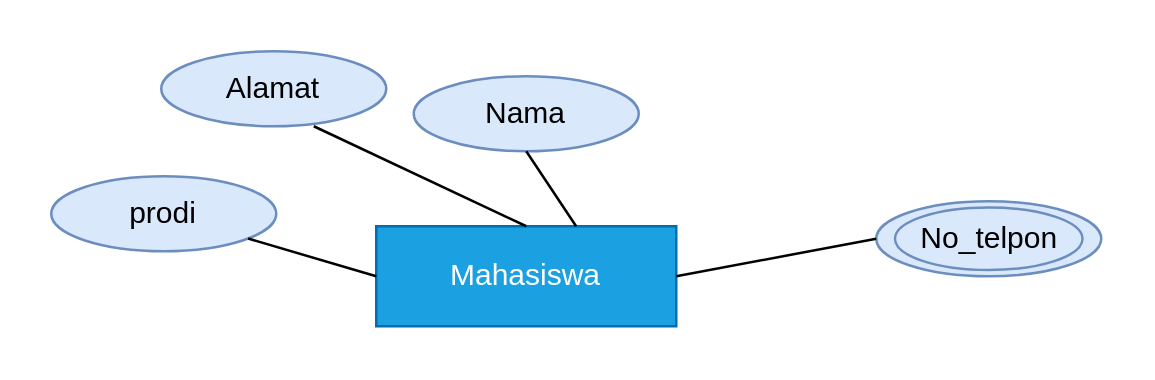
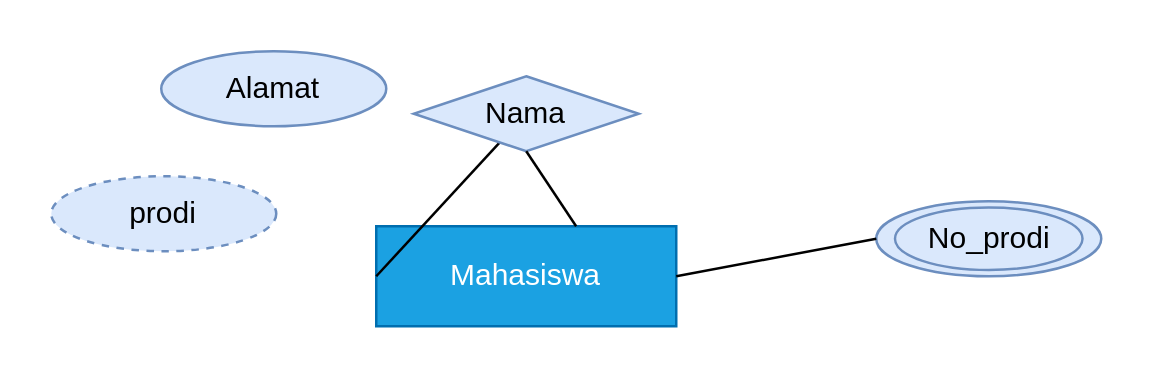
  <mxCell id="0" />
  <mxCell id="1" parent="0" />
  <mxCell id="2" value="Mahasiswa" style="rounded=0;whiteSpace=wrap;html=1;fillColor=#1ba1e2;strokeColor=#006EAF;fontColor=#ffffff;" parent="1" vertex="1"><mxGeometry x="150" y="90" width="120" height="40" as="geometry" /></mxCell>
- <mxCell id="3" value="prodi" style="ellipse;whiteSpace=wrap;html=1;fillColor=#dae8fc;strokeColor=#6c8ebf;" parent="1" vertex="1"><mxGeometry x="20" y="70" width="90" height="30" as="geometry" /></mxCell>
+ <mxCell id="3" value="prodi" style="ellipse;whiteSpace=wrap;html=1;fillColor=#dae8fc;strokeColor=#6c8ebf;dashed=1;" parent="1" vertex="1"><mxGeometry x="20" y="70" width="90" height="30" as="geometry" /></mxCell>
  <mxCell id="4" value="Alamat" style="ellipse;whiteSpace=wrap;html=1;fillColor=#dae8fc;strokeColor=#6c8ebf;" parent="1" vertex="1"><mxGeometry x="64" y="20" width="90" height="30" as="geometry" /></mxCell>
  <mxCell id="5" value="" style="ellipse;whiteSpace=wrap;html=1;fillColor=#dae8fc;strokeColor=#6c8ebf;" parent="1" vertex="1"><mxGeometry x="350" y="80" width="90" height="30" as="geometry" /></mxCell>
  <mxCell id="6" value="" style="endArrow=none;html=1;exitX=1;exitY=0.5;exitDx=0;exitDy=0;" parent="1" source="2" edge="1"><mxGeometry width="50" height="50" relative="1" as="geometry"><mxPoint x="250" y="190" as="sourcePoint" /><mxPoint x="350" y="95" as="targetPoint" /></mxGeometry></mxCell>
- <mxCell id="7" value="" style="endArrow=none;html=1;exitX=0;exitY=0.5;exitDx=0;exitDy=0;" parent="1" source="2" target="3" edge="1"><mxGeometry width="50" height="50" relative="1" as="geometry"><mxPoint x="250" y="190" as="sourcePoint" /><mxPoint x="300" y="140" as="targetPoint" /></mxGeometry></mxCell>
- <mxCell id="8" value="" style="endArrow=none;html=1;entryX=0.5;entryY=0;entryDx=0;entryDy=0;exitX=0.678;exitY=1;exitDx=0;exitDy=0;exitPerimeter=0;" parent="1" source="4" target="2" edge="1"><mxGeometry width="50" height="50" relative="1" as="geometry"><mxPoint x="176" y="60" as="sourcePoint" /><mxPoint x="300" y="140" as="targetPoint" /></mxGeometry></mxCell>
- <mxCell id="9" value="Nama" style="ellipse;whiteSpace=wrap;html=1;fillColor=#dae8fc;strokeColor=#6c8ebf;" parent="1" vertex="1"><mxGeometry x="165" y="30" width="90" height="30" as="geometry" /></mxCell>
+ <mxCell id="7" value="" style="endArrow=none;html=1;exitX=0;exitY=0.5;exitDx=0;exitDy=0;" parent="1" source="2" target="9" edge="1"><mxGeometry width="50" height="50" relative="1" as="geometry"><mxPoint x="250" y="190" as="sourcePoint" /><mxPoint x="300" y="140" as="targetPoint" /></mxGeometry></mxCell>
+ <mxCell id="9" value="Nama" style="rhombus;whiteSpace=wrap;html=1;fillColor=#dae8fc;strokeColor=#6c8ebf;" parent="1" vertex="1"><mxGeometry x="165" y="30" width="90" height="30" as="geometry" /></mxCell>
  <mxCell id="10" value="" style="endArrow=none;html=1;entryX=0.658;entryY=0;entryDx=0;entryDy=0;entryPerimeter=0;exitX=0.5;exitY=1;exitDx=0;exitDy=0;" parent="1" source="9" edge="1"><mxGeometry width="50" height="50" relative="1" as="geometry"><mxPoint x="213" y="50" as="sourcePoint" /><mxPoint x="229.96" y="90" as="targetPoint" /></mxGeometry></mxCell>
- <mxCell id="11" value="No_telpon" style="ellipse;whiteSpace=wrap;html=1;fillColor=#dae8fc;strokeColor=#6c8ebf;" vertex="1" parent="1"><mxGeometry x="357.5" y="82.5" width="75" height="25" as="geometry" /></mxCell>
+ <mxCell id="11" value="No_prodi" style="ellipse;whiteSpace=wrap;html=1;fillColor=#dae8fc;strokeColor=#6c8ebf;" vertex="1" parent="1"><mxGeometry x="357.5" y="82.5" width="75" height="25" as="geometry" /></mxCell>
